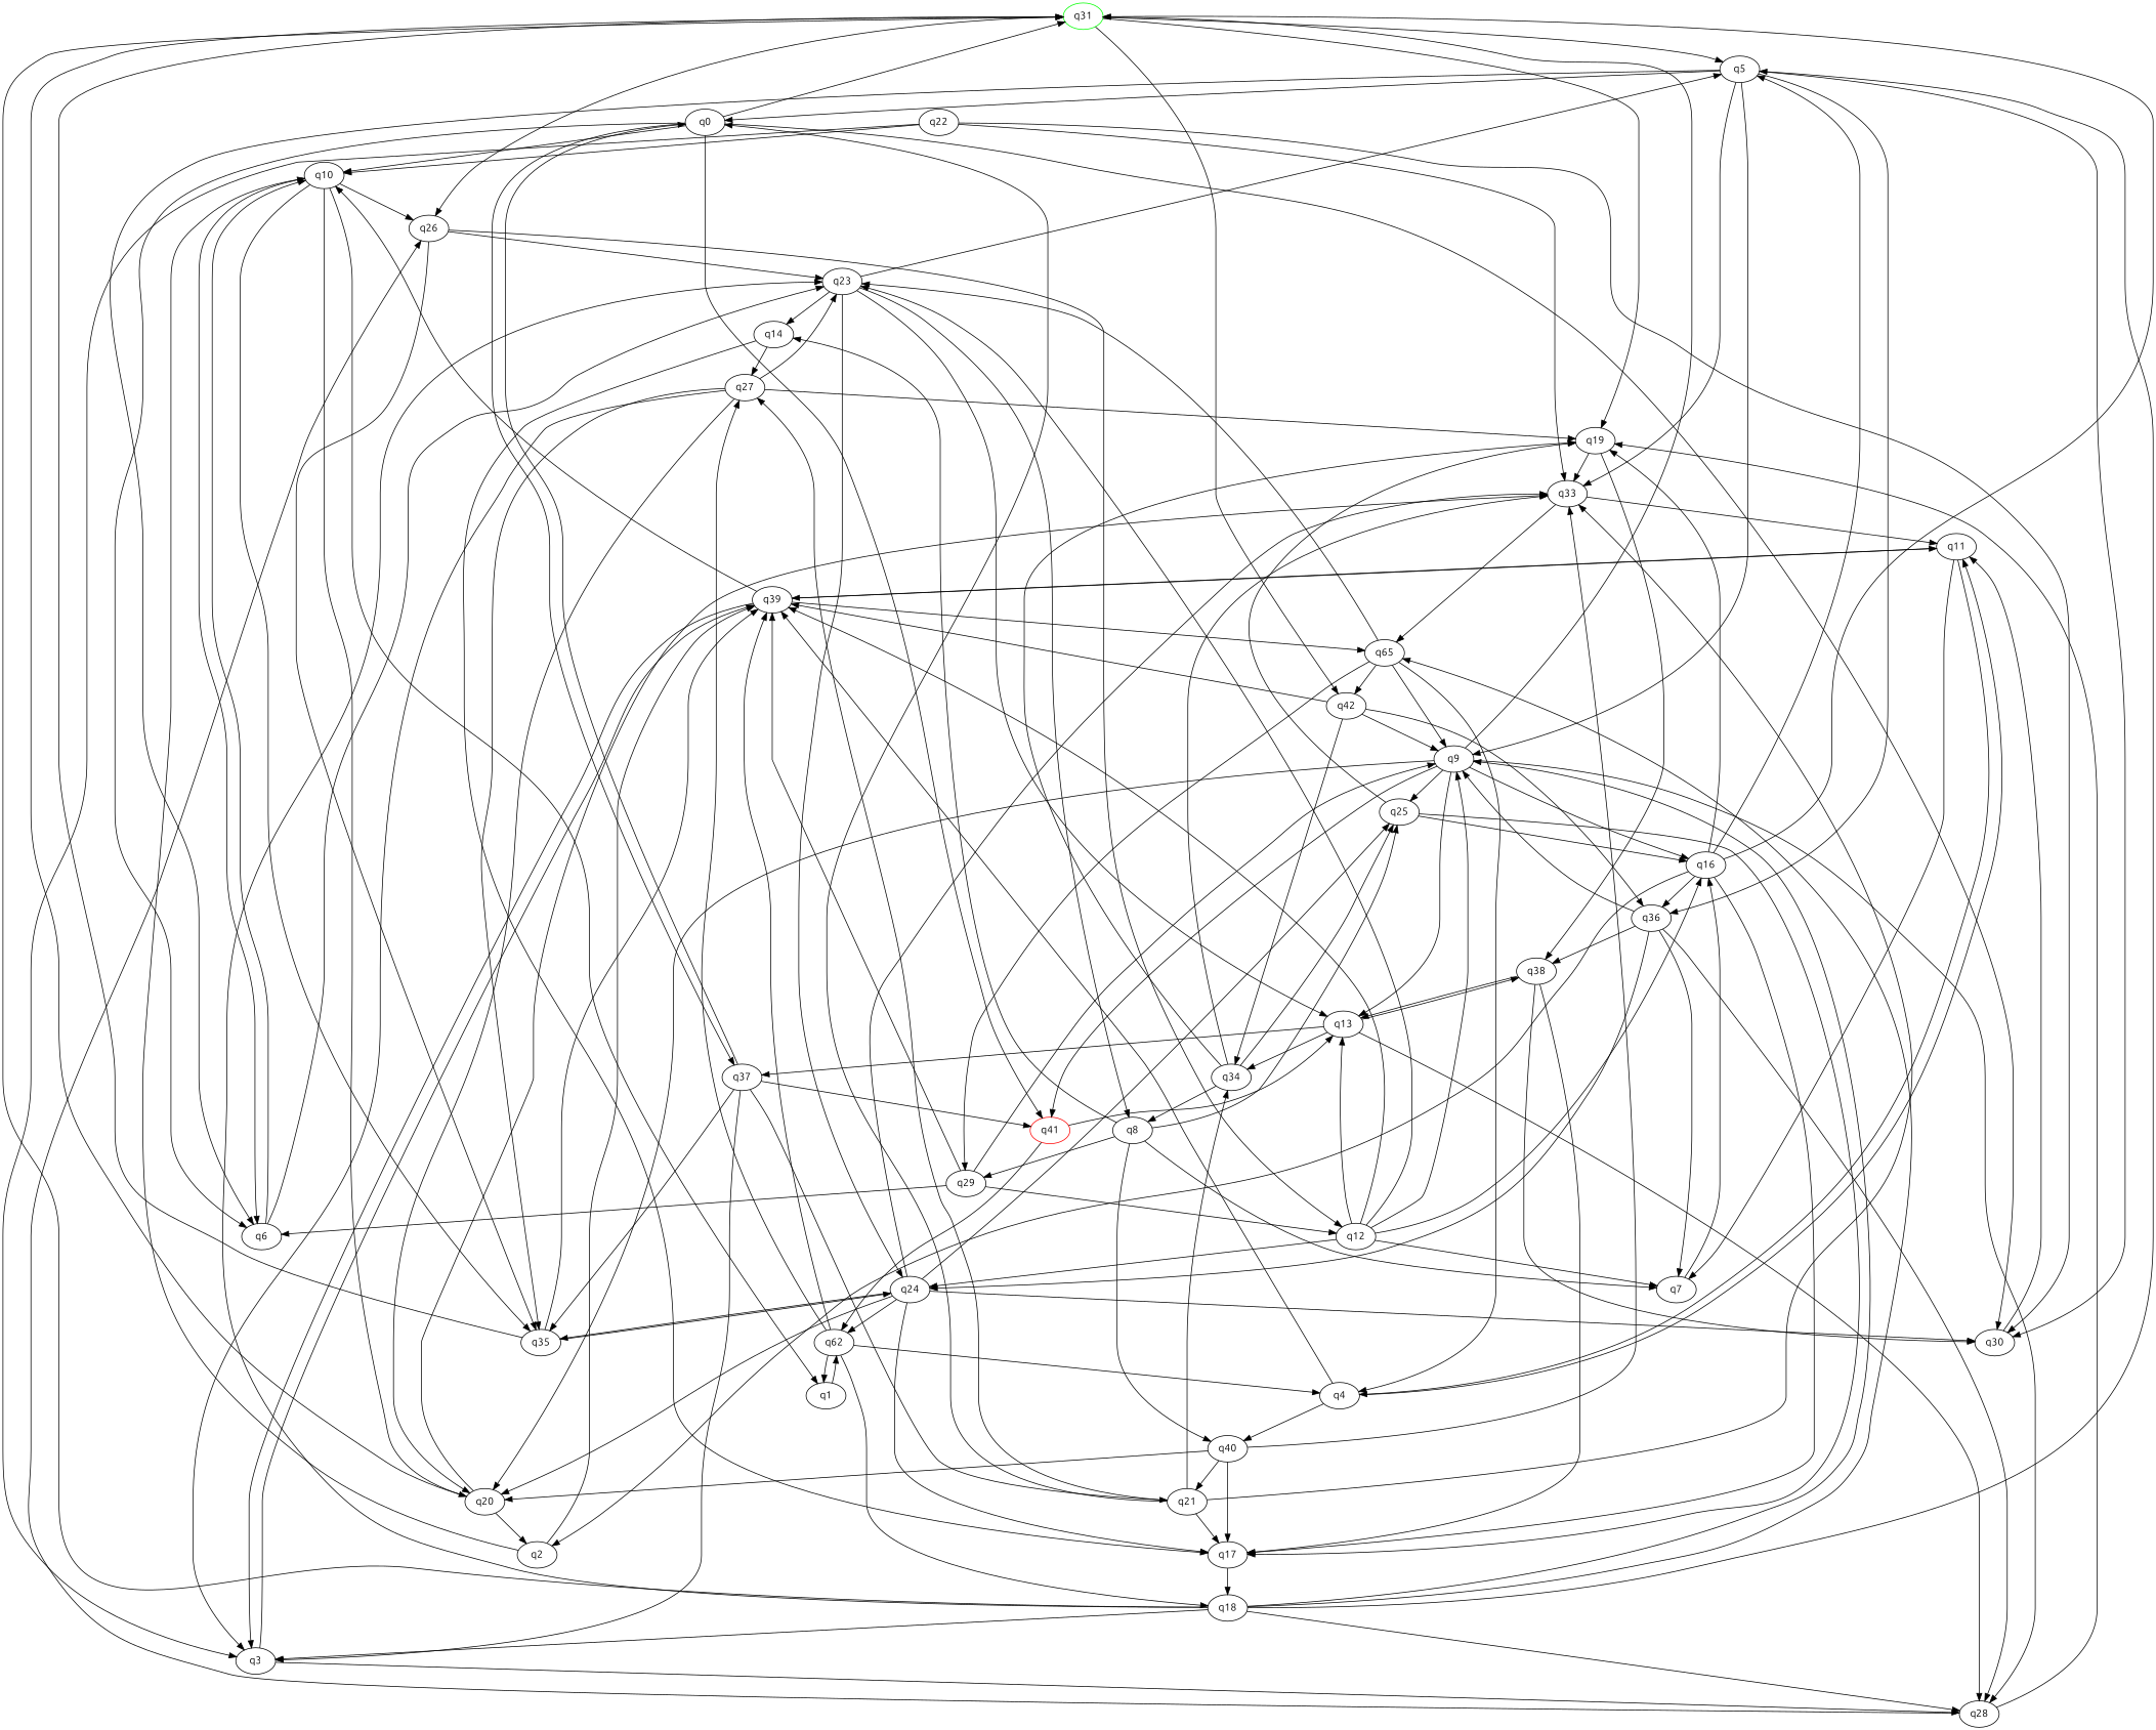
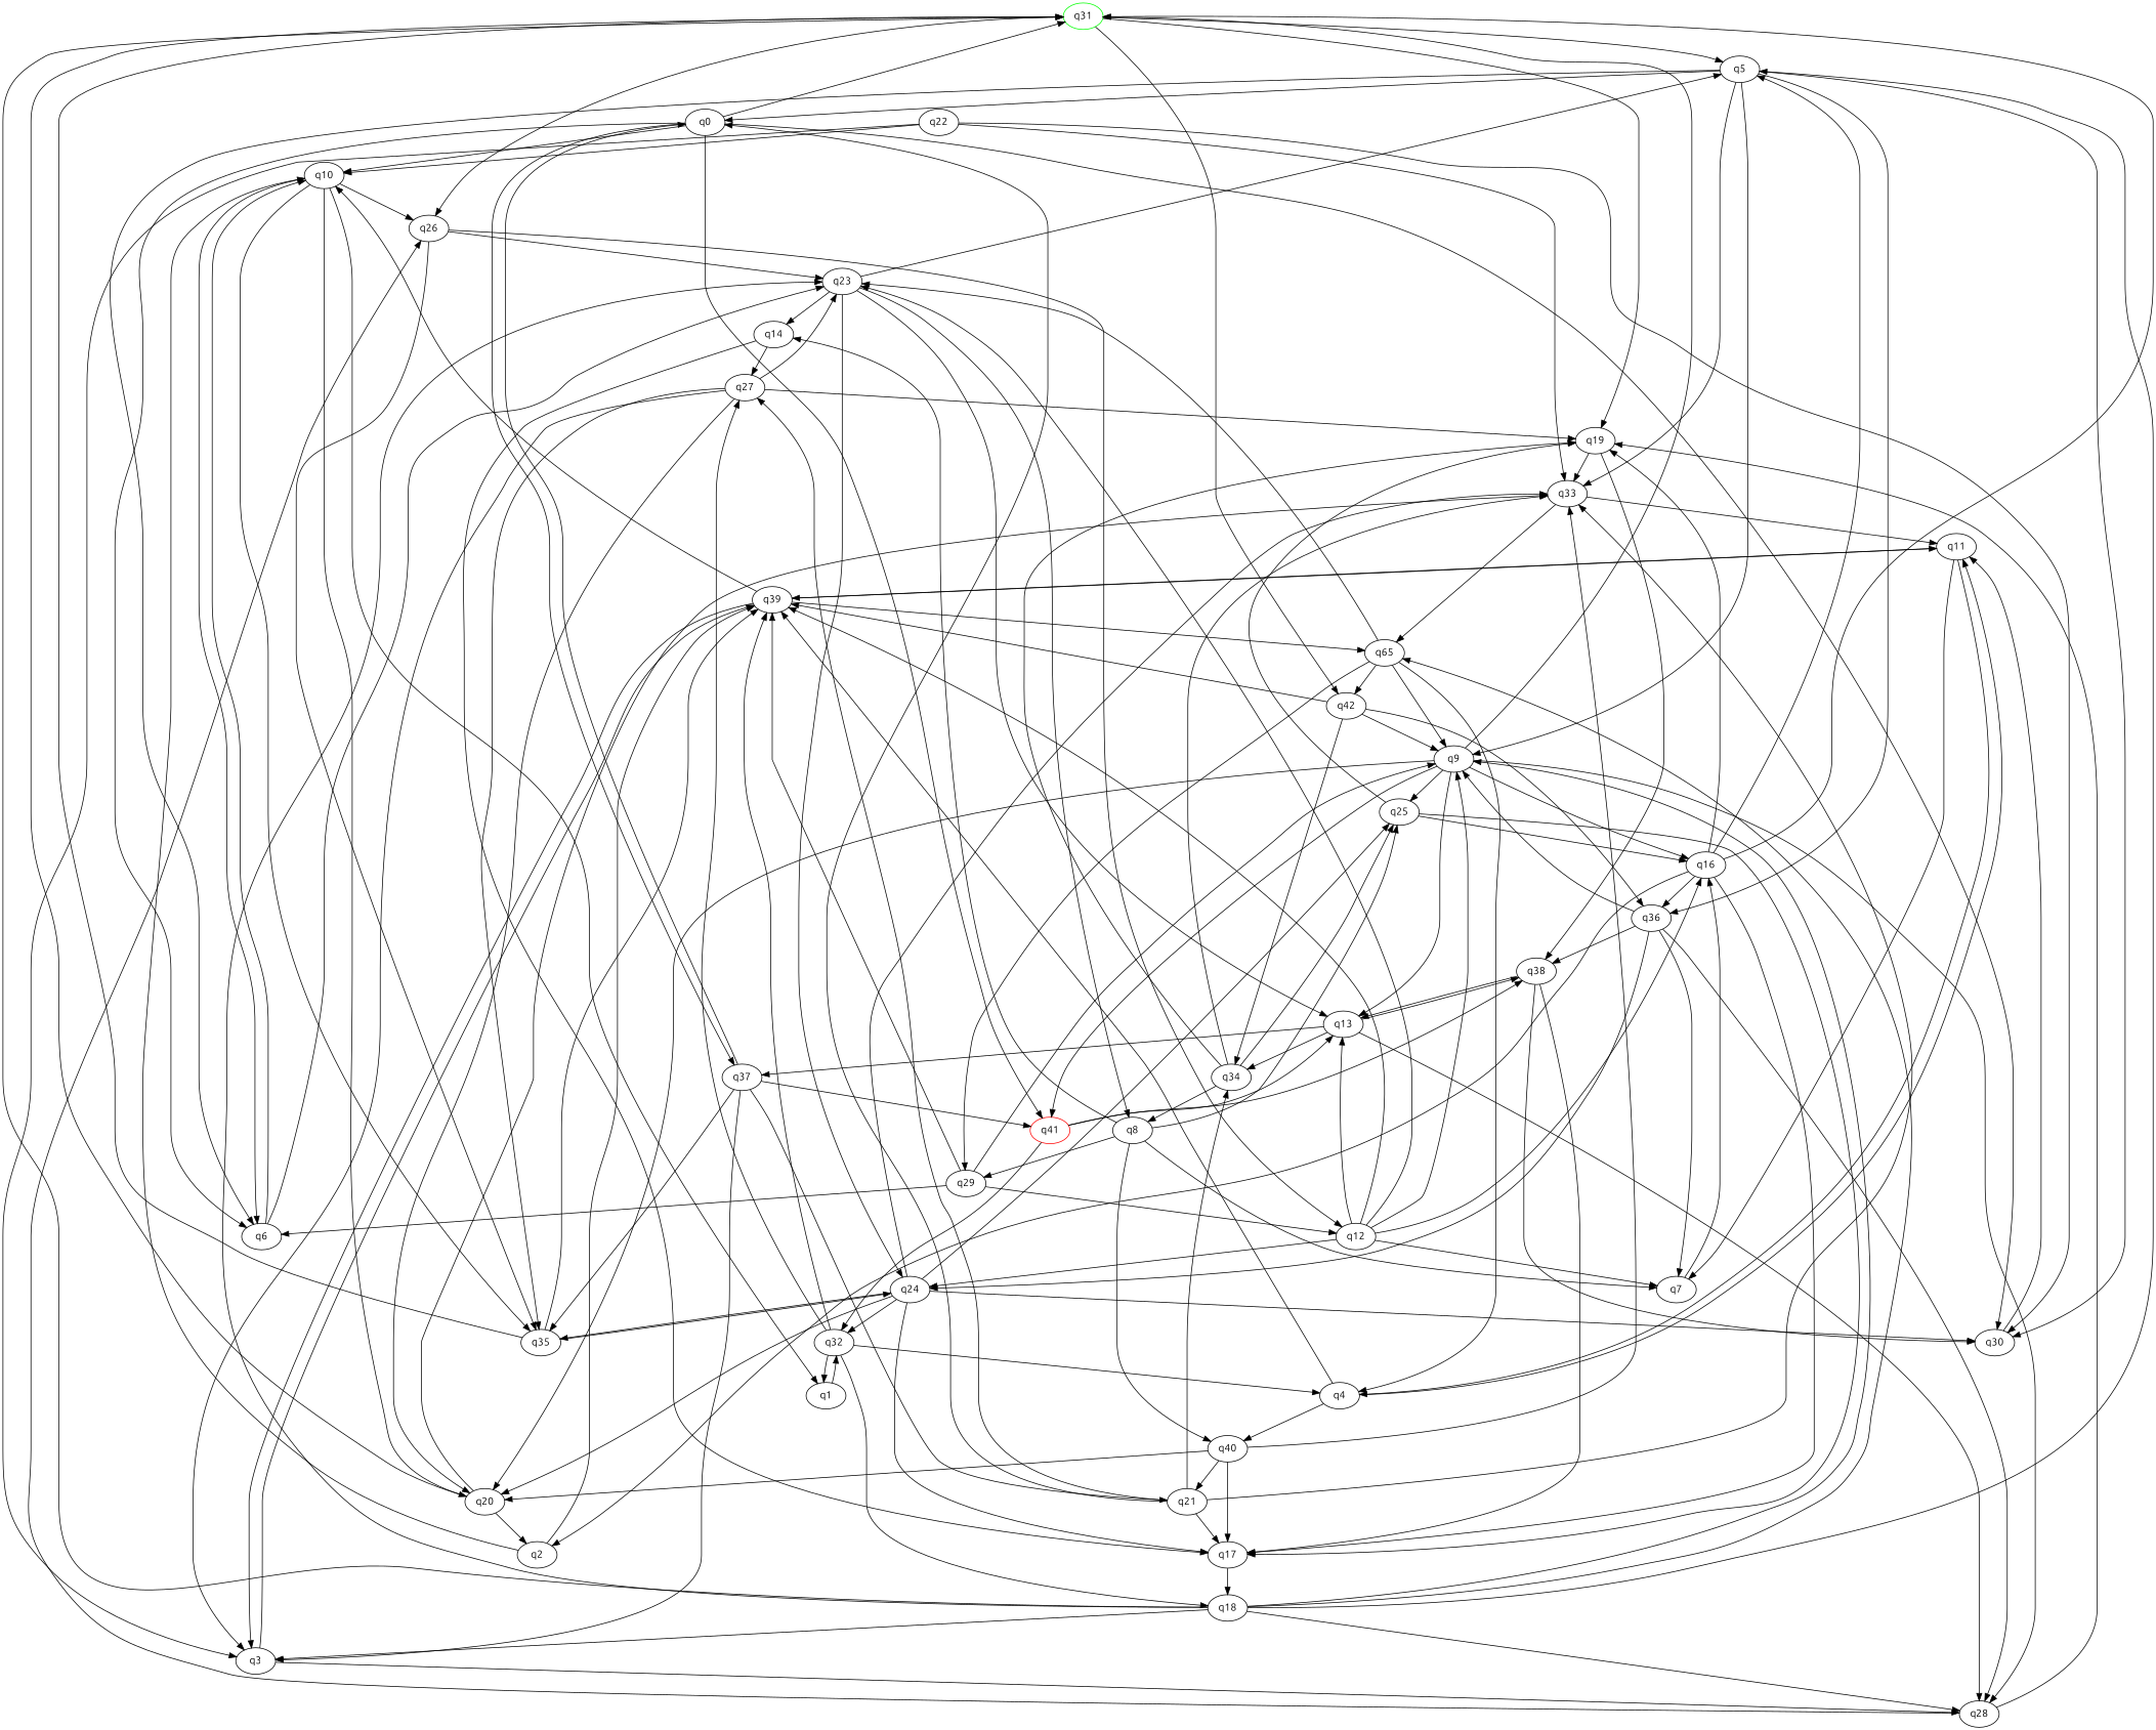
  digraph {
    fontname=Ubuntu
    node [fontname=Ubuntu]
    edge [fontname=Ubuntu]
    q31 [color=green initial=1]
    q5
    q26
    q42
    q19
    q0
    q6
    q30
    q33
    q9
    q36
    q23
    q35
    q12
    q39
    q34
    q38
    q41 [color=red final=1]
-   q32 [label=q62]
+   q32
    q13
    q1
    q4
    q27
    q18
    q37
    q28
    q17
    q10
    q20
    q11
    q3
    q21
    q24
    q8
    q14
    q2
    q7
    n38 [label=q65]
    q40
    q29
    q16
    q25
    q22
    q31 -> q5
    q31 -> q26
    q31 -> q42
    q31 -> q19
    q5 -> q0
    q5 -> q6
    q5 -> q30
    q5 -> q33
    q5 -> q9
    q5 -> q36
    q26 -> q23
    q26 -> q35
    q26 -> q12
    q42 -> q9
    q42 -> q36
    q42 -> q39
    q42 -> q34
    q19 -> q33
    q19 -> q38
    q0 -> q31
    q0 -> q6
    q0 -> q30
    q0 -> q41
    q0 -> q37
    q0 -> q10
    q6 -> q23
    q6 -> q10
    q30 -> q11
    q33 -> q11
    q33 -> n38
    q9 -> q31
    q9 -> q41
    q9 -> q13
    q9 -> q28
    q9 -> q20
    q9 -> q16
    q9 -> q25
    q36 -> q9
    q36 -> q38
    q36 -> q28
    q36 -> q24
    q36 -> q7
    q23 -> q5
    q23 -> q13
    q23 -> q24
    q23 -> q8
    q23 -> q14
    q35 -> q31
    q35 -> q39
    q35 -> q24
    q12 -> q9
    q12 -> q23
    q12 -> q39
    q12 -> q13
    q12 -> q24
    q12 -> q7
    q12 -> q16
    q39 -> q10
    q39 -> q11
    q39 -> q3
    q39 -> n38
    q34 -> q19
    q34 -> q33
    q34 -> q8
    q34 -> q25
    q38 -> q30
    q38 -> q13
    q38 -> q17
+   q41 -> q38
    q41 -> q32
    q41 -> q13
    q32 -> q39
    q32 -> q1
    q32 -> q4
    q32 -> q27
    q32 -> q18
    q13 -> q34
    q13 -> q38
    q13 -> q37
    q13 -> q28
    q1 -> q32
    q4 -> q39
    q4 -> q11
    q4 -> q40
    q27 -> q19
    q27 -> q23
    q27 -> q35
    q27 -> q20
    q27 -> q3
    q18 -> q31
    q18 -> q5
    q18 -> q9
    q18 -> q23
    q18 -> q28
    q18 -> q3
    q18 -> n38
    q37 -> q0
    q37 -> q35
    q37 -> q41
    q37 -> q3
    q37 -> q21
    q28 -> q26
    q28 -> q19
    q17 -> q18
    q10 -> q26
    q10 -> q6
    q10 -> q35
    q10 -> q1
    q10 -> q20
    q20 -> q31
    q20 -> q33
    q20 -> q2
    q11 -> q39
    q11 -> q4
    q11 -> q7
    q3 -> q39
    q3 -> q28
    q21 -> q0
    q21 -> q33
    q21 -> q34
    q21 -> q27
    q21 -> q17
    q24 -> q30
    q24 -> q33
    q24 -> q35
    q24 -> q32
    q24 -> q17
    q24 -> q20
    q24 -> q25
    q8 -> q14
    q8 -> q7
    q8 -> q40
    q8 -> q29
    q8 -> q25
    q14 -> q27
    q14 -> q17
    q2 -> q39
    q2 -> q10
    q7 -> q16
    n38 -> q42
    n38 -> q9
    n38 -> q23
    n38 -> q4
    n38 -> q29
    q40 -> q33
    q40 -> q17
    q40 -> q20
    q40 -> q21
    q29 -> q6
    q29 -> q9
    q29 -> q12
    q29 -> q39
    q16 -> q31
    q16 -> q5
    q16 -> q19
    q16 -> q36
    q16 -> q17
    q16 -> q2
    q25 -> q19
    q25 -> q17
    q25 -> q16
    q22 -> q30
    q22 -> q33
    q22 -> q10
    q22 -> q3
  }
